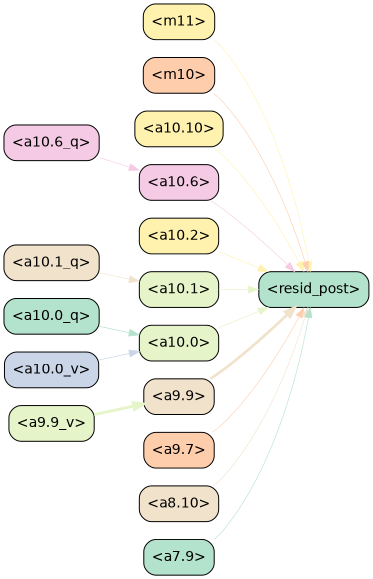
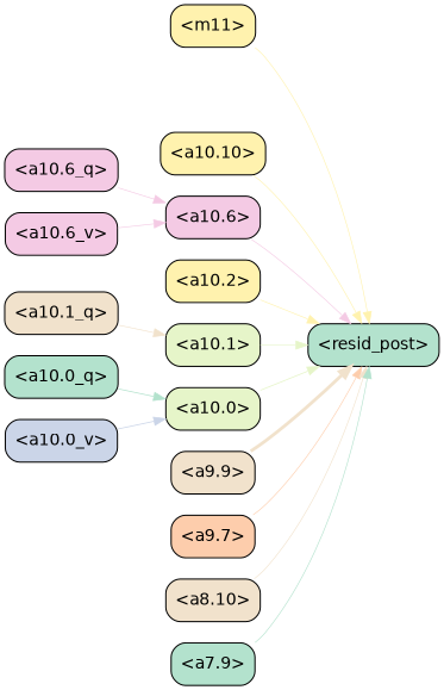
  strict digraph {
    rankdir=LR
    splines=true
    node [color=black fillcolor="#fff2ae" fontname=Helvetica shape=box style="filled, rounded"]
    edge [color="#fff2ae" penwidth=0.6]
    "<m11>"
    "<resid_post>" [fillcolor="#b3e2cd"]
-   "<m10>" [fillcolor="#fdcdac"]
    "<a10.10>"
    "<a10.6>" [fillcolor="#f4cae4"]
    "<a10.2>"
    "<a10.1>" [fillcolor="#e6f5c9"]
    "<a10.0>" [fillcolor="#e6f5c9"]
    "<a9.9>" [fillcolor="#f1e2cc"]
    "<a9.7>" [fillcolor="#fdcdac"]
    "<a8.10>" [fillcolor="#f1e2cc"]
    "<a7.9>" [fillcolor="#b3e2cd"]
    "<a10.6_q>" [fillcolor="#f4cae4"]
    "<a10.1_q>" [fillcolor="#f1e2cc"]
    "<a10.0_q>" [fillcolor="#b3e2cd"]
+   "<a10.6_v>" [fillcolor="#f4cae4"]
    "<a10.0_v>" [fillcolor="#cbd5e8"]
-   "<a9.9_v>" [fillcolor="#e6f5c9"]
    "<m11>" -> "<resid_post>"
-   "<m10>" -> "<resid_post>" [color="#fdcdac"]
    "<a10.10>" -> "<resid_post>"
    "<a10.6>" -> "<resid_post>" [color="#f4cae4"]
    "<a10.2>" -> "<resid_post>"
    "<a10.1>" -> "<resid_post>" [color="#e6f5c9"]
    "<a10.0>" -> "<resid_post>" [color="#e6f5c9" penwidth=0.7362499237060547]
    "<a9.9>" -> "<resid_post>" [color="#f1e2cc" penwidth=2.76039457321167]
    "<a9.7>" -> "<resid_post>" [color="#fdcdac"]
    "<a8.10>" -> "<resid_post>" [color="#f1e2cc"]
    "<a7.9>" -> "<resid_post>" [color="#b3e2cd"]
    "<a10.6_q>" -> "<a10.6>" [color="#f4cae4"]
    "<a10.1_q>" -> "<a10.1>" [color="#f1e2cc"]
    "<a10.0_q>" -> "<a10.0>" [color="#b3e2cd" penwidth=0.6948137283325195]
+   "<a10.6_v>" -> "<a10.6>" [color="#f4cae4"]
    "<a10.0_v>" -> "<a10.0>" [color="#cbd5e8" penwidth=0.732755184173584]
-   "<a9.9_v>" -> "<a9.9>" [color="#e6f5c9" penwidth=2.905421409755945]
  }
